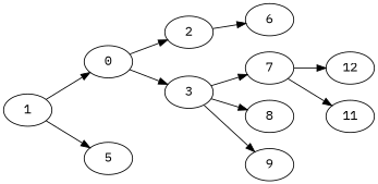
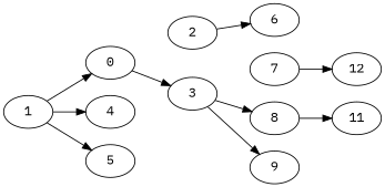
  digraph {
    fontname="IBM Plex Mono"
    rankdir=LR
    node [fontname="IBM Plex Mono"]
    edge [fontname="IBM Plex Mono"]
    0
    2
    3
    1
+   4
    5
    6
    7
    8
    9
    n11 [label=12]
    11
-   0 -> 2
    0 -> 3
    2 -> 6
-   3 -> 7
    3 -> 8
    3 -> 9
    1 -> 0
+   1 -> 4
    1 -> 5
    7 -> n11
-   7 -> 11
+   8 -> 11
  }
